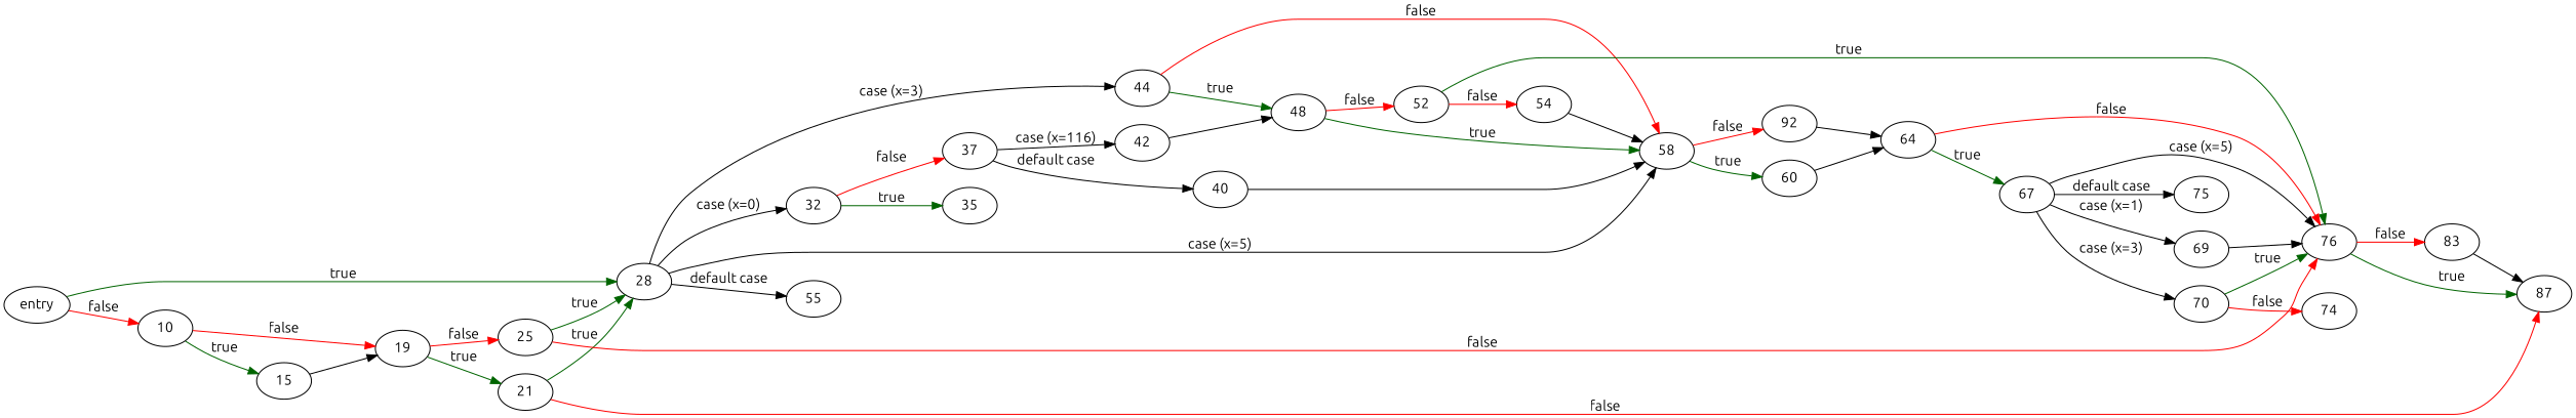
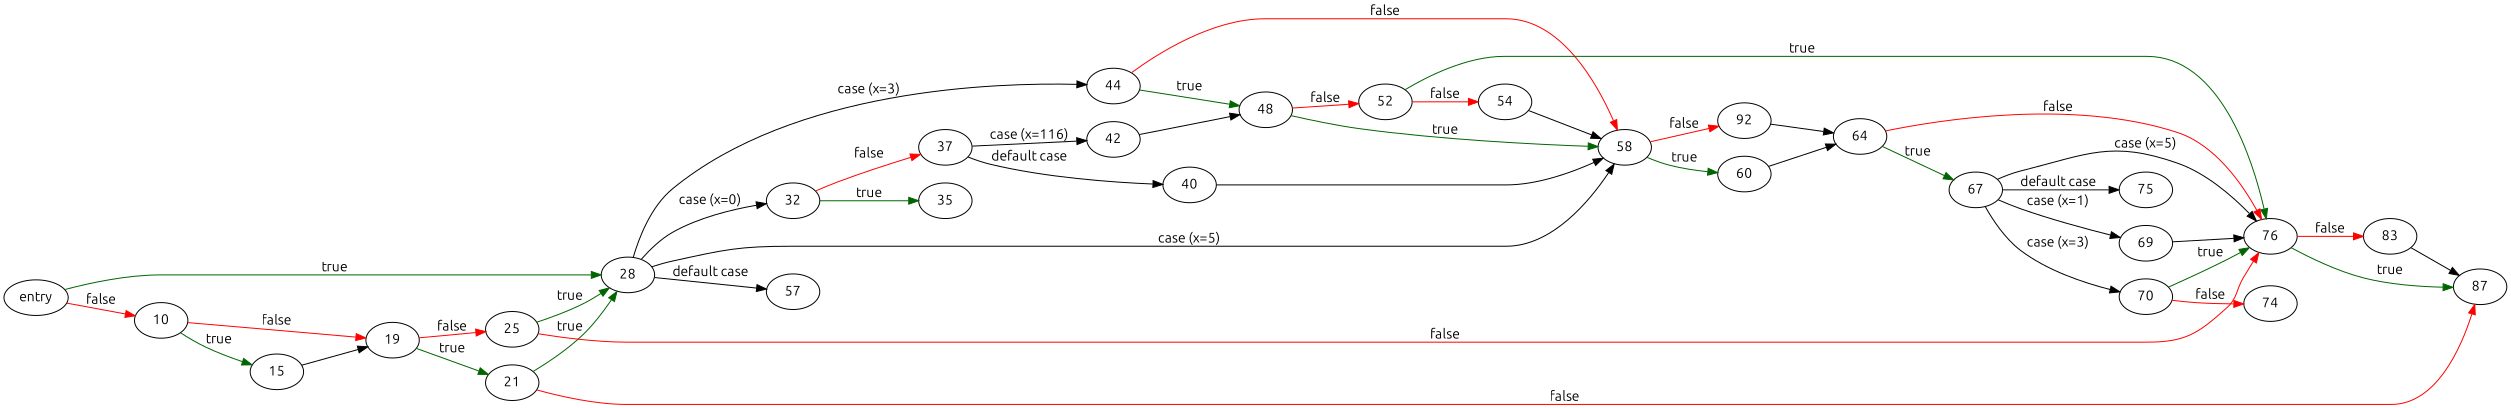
  digraph {
    fontname=Ubuntu
    rankdir=LR
    node [fontname=Ubuntu]
    edge [fontname=Ubuntu]
    n1 [label=entry]
    10
    28
    15
    19
    32
    44
-   57 [label=55]
+   57
    58
    21
    25
    87
    76
    83
    35
    37
    48
    60
    n19 [label=92]
    40
    42
    52
    54
    64
    67
    69
    70
    75
    74
    n1 -> 10 [color=red label=false]
    n1 -> 28 [color=darkgreen label=true]
    10 -> 15 [color=darkgreen label=true]
    10 -> 19 [color=red label=false]
    28 -> 32 [label="case (x=0)"]
    28 -> 44 [label="case (x=3)"]
    28 -> 57 [label="default case"]
    28 -> 58 [label="case (x=5)"]
    15 -> 19
    19 -> 21 [color=darkgreen label=true]
    19 -> 25 [color=red label=false]
    32 -> 35 [color=darkgreen label=true]
    32 -> 37 [color=red label=false]
    44 -> 58 [color=red label=false]
    44 -> 48 [color=darkgreen label=true]
    58 -> 60 [color=darkgreen label=true]
    58 -> n19 [color=red label=false]
    21 -> 28 [color=darkgreen label=true]
    21 -> 87 [color=red label=false]
    25 -> 28 [color=darkgreen label=true]
    25 -> 76 [color=red label=false]
    76 -> 87 [color=darkgreen label=true]
    76 -> 83 [color=red label=false]
    83 -> 87
    37 -> 40 [label="default case"]
    37 -> 42 [label="case (x=116)"]
    48 -> 58 [color=darkgreen label=true]
    48 -> 52 [color=red label=false]
    60 -> 64
    n19 -> 64
    40 -> 58
    42 -> 48
    52 -> 76 [color=darkgreen label=true]
    52 -> 54 [color=red label=false]
    54 -> 58
    64 -> 76 [color=red label=false]
    64 -> 67 [color=darkgreen label=true]
    67 -> 76 [label="case (x=5)"]
    67 -> 69 [label="case (x=1)"]
    67 -> 70 [label="case (x=3)"]
    67 -> 75 [label="default case"]
    69 -> 76
    70 -> 76 [color=darkgreen label=true]
    70 -> 74 [color=red label=false]
  }
